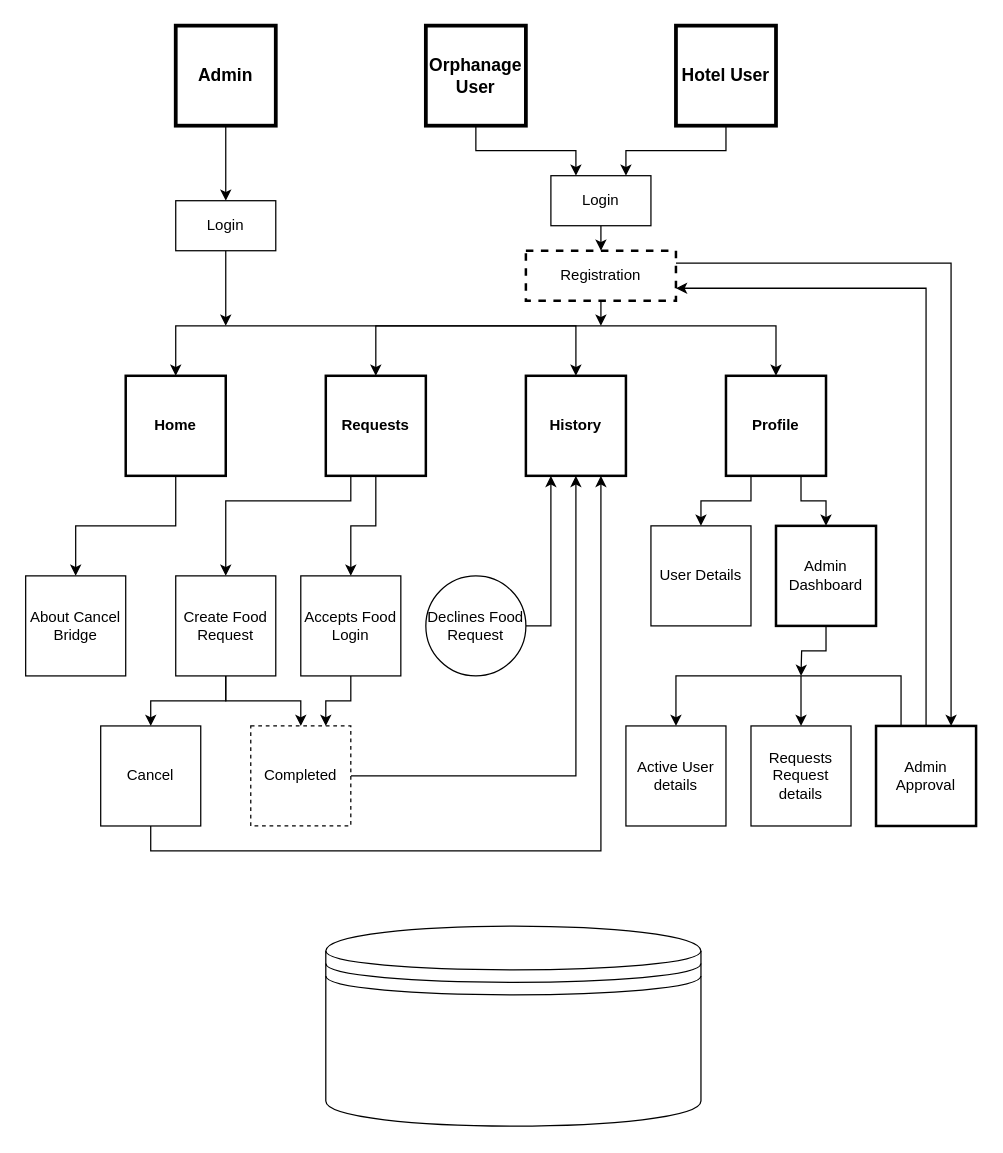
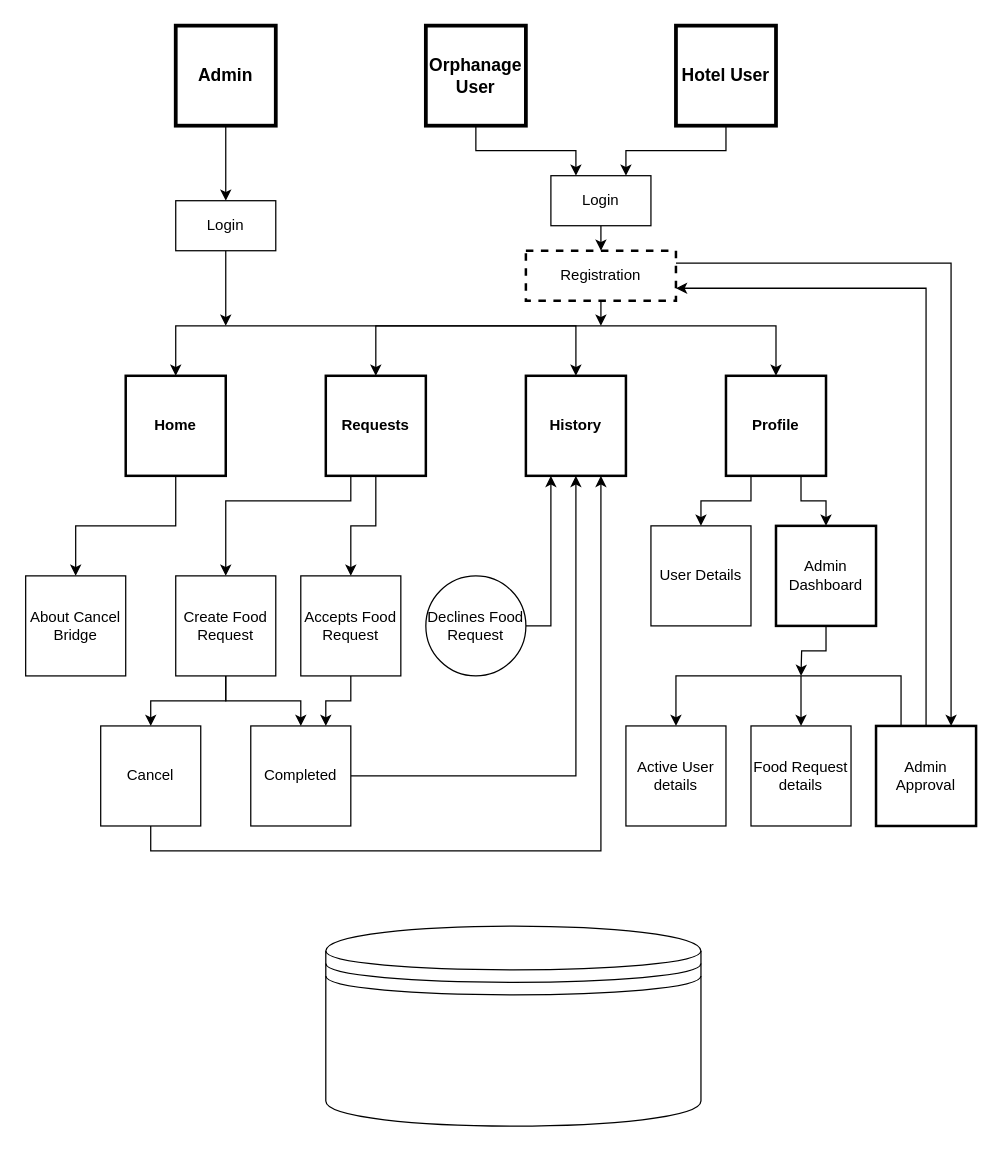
  <mxCell id="0" />
  <mxCell id="1" parent="0" />
  <mxCell id="2" style="edgeStyle=orthogonalEdgeStyle;rounded=0;orthogonalLoop=1;jettySize=auto;html=1;exitX=0.5;exitY=1;exitDx=0;exitDy=0;entryX=0.5;entryY=0;entryDx=0;entryDy=0;" edge="1" parent="1" source="3" target="39"><mxGeometry relative="1" as="geometry" /></mxCell>
  <mxCell id="3" value="&lt;b&gt;Home&lt;/b&gt;" style="whiteSpace=wrap;html=1;aspect=fixed;strokeWidth=2;" vertex="1" parent="1"><mxGeometry x="100" y="300" width="80" height="80" as="geometry" /></mxCell>
  <mxCell id="4" style="edgeStyle=orthogonalEdgeStyle;rounded=0;orthogonalLoop=1;jettySize=auto;html=1;exitX=0.5;exitY=1;exitDx=0;exitDy=0;entryX=0.75;entryY=0;entryDx=0;entryDy=0;" edge="1" parent="1" source="5" target="38"><mxGeometry relative="1" as="geometry"><mxPoint x="580" y="140" as="targetPoint" /></mxGeometry></mxCell>
  <mxCell id="5" value="&lt;b&gt;&lt;font style=&quot;font-size: 14px;&quot;&gt;Hotel User&lt;/font&gt;&lt;/b&gt;" style="whiteSpace=wrap;html=1;aspect=fixed;strokeWidth=3;" vertex="1" parent="1"><mxGeometry x="540" y="20" width="80" height="80" as="geometry" /></mxCell>
  <mxCell id="6" style="edgeStyle=orthogonalEdgeStyle;rounded=0;orthogonalLoop=1;jettySize=auto;html=1;exitX=0.5;exitY=1;exitDx=0;exitDy=0;entryX=0.25;entryY=0;entryDx=0;entryDy=0;" edge="1" parent="1" source="7" target="38"><mxGeometry relative="1" as="geometry"><mxPoint x="380" y="120" as="targetPoint" /><Array as="points"><mxPoint x="380" y="120" /><mxPoint x="460" y="120" /></Array></mxGeometry></mxCell>
  <mxCell id="7" value="&lt;font style=&quot;font-size: 14px;&quot;&gt;&lt;b&gt;Orphanage User&lt;/b&gt;&lt;/font&gt;" style="whiteSpace=wrap;html=1;aspect=fixed;strokeWidth=3;" vertex="1" parent="1"><mxGeometry x="340" y="20" width="80" height="80" as="geometry" /></mxCell>
  <mxCell id="8" style="edgeStyle=orthogonalEdgeStyle;rounded=0;orthogonalLoop=1;jettySize=auto;html=1;exitX=0.5;exitY=1;exitDx=0;exitDy=0;entryX=0.5;entryY=0;entryDx=0;entryDy=0;" edge="1" parent="1" source="9" target="46"><mxGeometry relative="1" as="geometry"><mxPoint x="180" y="180" as="targetPoint" /></mxGeometry></mxCell>
  <mxCell id="9" value="&lt;b&gt;&lt;font style=&quot;font-size: 14px;&quot;&gt;Admin&lt;/font&gt;&lt;/b&gt;" style="whiteSpace=wrap;html=1;aspect=fixed;strokeWidth=3;" vertex="1" parent="1"><mxGeometry x="140" y="20" width="80" height="80" as="geometry" /></mxCell>
  <mxCell id="10" style="edgeStyle=orthogonalEdgeStyle;rounded=0;orthogonalLoop=1;jettySize=auto;html=1;exitX=0.25;exitY=1;exitDx=0;exitDy=0;entryX=0.5;entryY=0;entryDx=0;entryDy=0;" edge="1" parent="1" source="12" target="23"><mxGeometry relative="1" as="geometry"><Array as="points"><mxPoint x="280" y="400" /><mxPoint x="180" y="400" /></Array></mxGeometry></mxCell>
  <mxCell id="11" style="edgeStyle=orthogonalEdgeStyle;rounded=0;orthogonalLoop=1;jettySize=auto;html=1;exitX=0.5;exitY=1;exitDx=0;exitDy=0;" edge="1" parent="1" source="12" target="20"><mxGeometry relative="1" as="geometry" /></mxCell>
  <mxCell id="12" value="&lt;b&gt;Requests&lt;/b&gt;" style="whiteSpace=wrap;html=1;aspect=fixed;strokeWidth=2;" vertex="1" parent="1"><mxGeometry x="260" y="300" width="80" height="80" as="geometry" /></mxCell>
  <mxCell id="13" value="&lt;b&gt;History&lt;/b&gt;" style="whiteSpace=wrap;html=1;aspect=fixed;strokeWidth=2;" vertex="1" parent="1"><mxGeometry x="420" y="300" width="80" height="80" as="geometry" /></mxCell>
  <mxCell id="14" style="edgeStyle=orthogonalEdgeStyle;rounded=0;orthogonalLoop=1;jettySize=auto;html=1;exitX=0.75;exitY=1;exitDx=0;exitDy=0;entryX=0.5;entryY=0;entryDx=0;entryDy=0;" edge="1" parent="1" source="16" target="28"><mxGeometry relative="1" as="geometry" /></mxCell>
  <mxCell id="15" style="edgeStyle=orthogonalEdgeStyle;rounded=0;orthogonalLoop=1;jettySize=auto;html=1;exitX=0.25;exitY=1;exitDx=0;exitDy=0;entryX=0.5;entryY=0;entryDx=0;entryDy=0;" edge="1" parent="1" source="16" target="29"><mxGeometry relative="1" as="geometry" /></mxCell>
  <mxCell id="16" value="&lt;b&gt;Profile&lt;/b&gt;" style="whiteSpace=wrap;html=1;aspect=fixed;strokeWidth=2;" vertex="1" parent="1"><mxGeometry x="580" y="300" width="80" height="80" as="geometry" /></mxCell>
  <mxCell id="17" style="edgeStyle=orthogonalEdgeStyle;rounded=0;orthogonalLoop=1;jettySize=auto;html=1;exitX=1;exitY=0.5;exitDx=0;exitDy=0;entryX=0.25;entryY=1;entryDx=0;entryDy=0;" edge="1" parent="1" source="18" target="13"><mxGeometry relative="1" as="geometry" /></mxCell>
  <mxCell id="18" value="Declines Food Request" style="ellipse;whiteSpace=wrap;html=1;aspect=fixed;" vertex="1" parent="1"><mxGeometry x="340" y="460" width="80" height="80" as="geometry" /></mxCell>
  <mxCell id="19" style="edgeStyle=orthogonalEdgeStyle;rounded=0;orthogonalLoop=1;jettySize=auto;html=1;exitX=0.5;exitY=1;exitDx=0;exitDy=0;entryX=0.75;entryY=0;entryDx=0;entryDy=0;" edge="1" parent="1" source="20" target="44"><mxGeometry relative="1" as="geometry" /></mxCell>
- <mxCell id="20" value="Accepts Food Login" style="whiteSpace=wrap;html=1;aspect=fixed;" vertex="1" parent="1"><mxGeometry x="240" y="460" width="80" height="80" as="geometry" /></mxCell>
+ <mxCell id="20" value="Accepts Food Request" style="whiteSpace=wrap;html=1;aspect=fixed;" vertex="1" parent="1"><mxGeometry x="240" y="460" width="80" height="80" as="geometry" /></mxCell>
  <mxCell id="21" style="edgeStyle=orthogonalEdgeStyle;rounded=0;orthogonalLoop=1;jettySize=auto;html=1;exitX=0.5;exitY=1;exitDx=0;exitDy=0;entryX=0.5;entryY=0;entryDx=0;entryDy=0;" edge="1" parent="1" source="23" target="44"><mxGeometry relative="1" as="geometry" /></mxCell>
  <mxCell id="22" style="edgeStyle=orthogonalEdgeStyle;rounded=0;orthogonalLoop=1;jettySize=auto;html=1;exitX=0.5;exitY=1;exitDx=0;exitDy=0;entryX=0.5;entryY=0;entryDx=0;entryDy=0;" edge="1" parent="1" source="23" target="42"><mxGeometry relative="1" as="geometry" /></mxCell>
  <mxCell id="23" value="Create Food Request" style="whiteSpace=wrap;html=1;aspect=fixed;" vertex="1" parent="1"><mxGeometry x="140" y="460" width="80" height="80" as="geometry" /></mxCell>
  <mxCell id="24" style="edgeStyle=orthogonalEdgeStyle;rounded=0;orthogonalLoop=1;jettySize=auto;html=1;exitX=1;exitY=0.25;exitDx=0;exitDy=0;entryX=0.75;entryY=0;entryDx=0;entryDy=0;" edge="1" parent="1" source="26" target="32"><mxGeometry relative="1" as="geometry" /></mxCell>
  <mxCell id="25" style="edgeStyle=orthogonalEdgeStyle;rounded=0;orthogonalLoop=1;jettySize=auto;html=1;exitX=0.5;exitY=1;exitDx=0;exitDy=0;" edge="1" parent="1" source="26"><mxGeometry relative="1" as="geometry"><mxPoint x="480" y="260" as="targetPoint" /></mxGeometry></mxCell>
  <mxCell id="26" value="Registration" style="rounded=0;whiteSpace=wrap;html=1;dashed=1;strokeWidth=2;" vertex="1" parent="1"><mxGeometry x="420" y="200" width="120" height="40" as="geometry" /></mxCell>
  <mxCell id="27" style="edgeStyle=orthogonalEdgeStyle;rounded=0;orthogonalLoop=1;jettySize=auto;html=1;exitX=0.5;exitY=1;exitDx=0;exitDy=0;" edge="1" parent="1" source="28"><mxGeometry relative="1" as="geometry"><mxPoint x="640" y="540" as="targetPoint" /></mxGeometry></mxCell>
  <mxCell id="28" value="Admin Dashboard" style="whiteSpace=wrap;html=1;aspect=fixed;strokeWidth=2;" vertex="1" parent="1"><mxGeometry x="620" y="420" width="80" height="80" as="geometry" /></mxCell>
  <mxCell id="29" value="User Details" style="whiteSpace=wrap;html=1;aspect=fixed;" vertex="1" parent="1"><mxGeometry x="520" y="420" width="80" height="80" as="geometry" /></mxCell>
  <mxCell id="30" style="edgeStyle=orthogonalEdgeStyle;rounded=0;orthogonalLoop=1;jettySize=auto;html=1;exitX=0.5;exitY=0;exitDx=0;exitDy=0;entryX=1;entryY=0.75;entryDx=0;entryDy=0;" edge="1" parent="1" source="32" target="26"><mxGeometry relative="1" as="geometry" /></mxCell>
  <mxCell id="31" style="edgeStyle=orthogonalEdgeStyle;rounded=0;orthogonalLoop=1;jettySize=auto;html=1;exitX=0.25;exitY=0;exitDx=0;exitDy=0;entryX=0.5;entryY=0;entryDx=0;entryDy=0;" edge="1" parent="1" source="32" target="33"><mxGeometry relative="1" as="geometry"><Array as="points"><mxPoint x="720" y="540" /><mxPoint x="540" y="540" /></Array></mxGeometry></mxCell>
  <mxCell id="32" value="Admin Approval" style="whiteSpace=wrap;html=1;aspect=fixed;strokeWidth=2;" vertex="1" parent="1"><mxGeometry x="700" y="580" width="80" height="80" as="geometry" /></mxCell>
  <mxCell id="33" value="Active User details" style="whiteSpace=wrap;html=1;aspect=fixed;" vertex="1" parent="1"><mxGeometry x="500" y="580" width="80" height="80" as="geometry" /></mxCell>
- <mxCell id="34" value="Requests Request details" style="whiteSpace=wrap;html=1;aspect=fixed;" vertex="1" parent="1"><mxGeometry x="600" y="580" width="80" height="80" as="geometry" /></mxCell>
+ <mxCell id="34" value="Food Request details" style="whiteSpace=wrap;html=1;aspect=fixed;" vertex="1" parent="1"><mxGeometry x="600" y="580" width="80" height="80" as="geometry" /></mxCell>
  <mxCell id="35" value="" style="endArrow=classic;startArrow=classic;html=1;rounded=0;exitX=0.5;exitY=0;exitDx=0;exitDy=0;entryX=0.5;entryY=0;entryDx=0;entryDy=0;" edge="1" parent="1" source="3" target="16"><mxGeometry width="50" height="50" relative="1" as="geometry"><mxPoint x="310" y="210" as="sourcePoint" /><mxPoint x="360" y="160" as="targetPoint" /><Array as="points"><mxPoint x="140" y="260" /><mxPoint x="620" y="260" /></Array></mxGeometry></mxCell>
  <mxCell id="36" value="" style="endArrow=classic;startArrow=classic;html=1;rounded=0;exitX=0.5;exitY=0;exitDx=0;exitDy=0;entryX=0.5;entryY=0;entryDx=0;entryDy=0;" edge="1" parent="1" source="12" target="13"><mxGeometry width="50" height="50" relative="1" as="geometry"><mxPoint x="340" y="220" as="sourcePoint" /><mxPoint x="430" y="210" as="targetPoint" /><Array as="points"><mxPoint x="300" y="260" /><mxPoint x="380" y="260" /><mxPoint x="460" y="260" /></Array></mxGeometry></mxCell>
  <mxCell id="37" style="edgeStyle=orthogonalEdgeStyle;rounded=0;orthogonalLoop=1;jettySize=auto;html=1;exitX=0.5;exitY=1;exitDx=0;exitDy=0;entryX=0.5;entryY=0;entryDx=0;entryDy=0;" edge="1" parent="1" source="38" target="26"><mxGeometry relative="1" as="geometry" /></mxCell>
  <mxCell id="38" value="Login" style="rounded=0;whiteSpace=wrap;html=1;" vertex="1" parent="1"><mxGeometry x="440" y="140" width="80" height="40" as="geometry" /></mxCell>
  <mxCell id="39" value="About Cancel Bridge" style="whiteSpace=wrap;html=1;aspect=fixed;" vertex="1" parent="1"><mxGeometry x="20" y="460" width="80" height="80" as="geometry" /></mxCell>
  <mxCell id="40" value="" style="endArrow=classic;html=1;rounded=0;entryX=0.5;entryY=0;entryDx=0;entryDy=0;" edge="1" parent="1" target="34"><mxGeometry width="50" height="50" relative="1" as="geometry"><mxPoint x="640" y="540" as="sourcePoint" /><mxPoint x="460" y="620" as="targetPoint" /><Array as="points" /></mxGeometry></mxCell>
  <mxCell id="41" style="edgeStyle=orthogonalEdgeStyle;rounded=0;orthogonalLoop=1;jettySize=auto;html=1;exitX=0.5;exitY=1;exitDx=0;exitDy=0;entryX=0.75;entryY=1;entryDx=0;entryDy=0;" edge="1" parent="1" source="42" target="13"><mxGeometry relative="1" as="geometry" /></mxCell>
  <mxCell id="42" value="Cancel" style="whiteSpace=wrap;html=1;aspect=fixed;" vertex="1" parent="1"><mxGeometry x="80" y="580" width="80" height="80" as="geometry" /></mxCell>
  <mxCell id="43" style="edgeStyle=orthogonalEdgeStyle;rounded=0;orthogonalLoop=1;jettySize=auto;html=1;exitX=1;exitY=0.5;exitDx=0;exitDy=0;entryX=0.5;entryY=1;entryDx=0;entryDy=0;" edge="1" parent="1" source="44" target="13"><mxGeometry relative="1" as="geometry" /></mxCell>
- <mxCell id="44" value="Completed" style="whiteSpace=wrap;html=1;aspect=fixed;dashed=1;" vertex="1" parent="1"><mxGeometry x="200" y="580" width="80" height="80" as="geometry" /></mxCell>
+ <mxCell id="44" value="Completed" style="whiteSpace=wrap;html=1;aspect=fixed;" vertex="1" parent="1"><mxGeometry x="200" y="580" width="80" height="80" as="geometry" /></mxCell>
  <mxCell id="45" style="edgeStyle=orthogonalEdgeStyle;rounded=0;orthogonalLoop=1;jettySize=auto;html=1;exitX=0.5;exitY=1;exitDx=0;exitDy=0;" edge="1" parent="1" source="46"><mxGeometry relative="1" as="geometry"><mxPoint x="180" y="260" as="targetPoint" /></mxGeometry></mxCell>
  <mxCell id="46" value="Login" style="rounded=0;whiteSpace=wrap;html=1;" vertex="1" parent="1"><mxGeometry x="140" y="160" width="80" height="40" as="geometry" /></mxCell>
  <mxCell id="47" value="" style="shape=datastore;whiteSpace=wrap;html=1;" vertex="1" parent="1"><mxGeometry x="260" y="740" width="300" height="160" as="geometry" /></mxCell>
